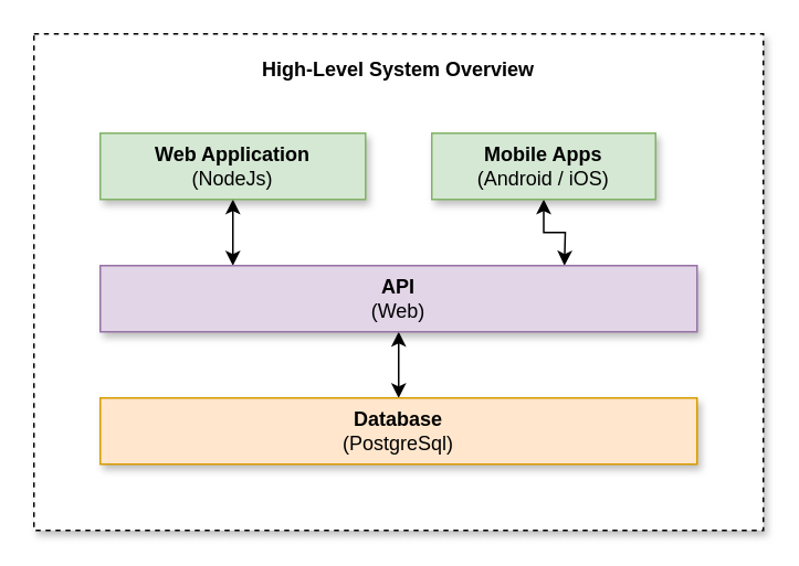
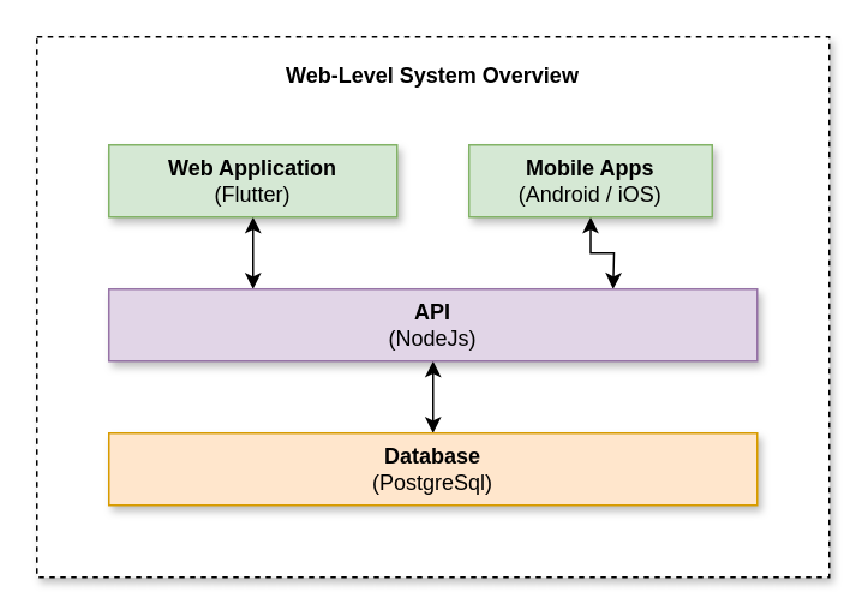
  <mxCell id="0" />
  <mxCell id="1" parent="0" />
- <mxCell id="2" value="&lt;b&gt;High-Level System Overview&lt;/b&gt;" style="rounded=0;whiteSpace=wrap;html=1;dashed=1;verticalAlign=top;spacing=10;shadow=1;" vertex="1" parent="1"><mxGeometry x="20" y="20" width="440" height="300" as="geometry" /></mxCell>
+ <mxCell id="2" value="&lt;b&gt;Web-Level System Overview&lt;/b&gt;" style="rounded=0;whiteSpace=wrap;html=1;dashed=1;verticalAlign=top;spacing=10;shadow=1;" vertex="1" parent="1"><mxGeometry x="20" y="20" width="440" height="300" as="geometry" /></mxCell>
  <mxCell id="3" style="edgeStyle=orthogonalEdgeStyle;rounded=0;orthogonalLoop=1;jettySize=auto;html=1;exitX=0.5;exitY=1;exitDx=0;exitDy=0;startArrow=classic;startFill=1;" parent="1" source="4" edge="1"><mxGeometry relative="1" as="geometry"><mxPoint x="140" y="160" as="targetPoint" /></mxGeometry></mxCell>
- <mxCell id="4" value="&lt;b&gt;Web Application&lt;/b&gt;&lt;br&gt;(NodeJs)" style="rounded=0;whiteSpace=wrap;html=1;fillColor=#d5e8d4;strokeColor=#82b366;shadow=1;" parent="1" vertex="1"><mxGeometry x="60" y="80" width="160" height="40" as="geometry" /></mxCell>
+ <mxCell id="4" value="&lt;b&gt;Web Application&lt;/b&gt;&lt;br&gt;(Flutter)" style="rounded=0;whiteSpace=wrap;html=1;fillColor=#d5e8d4;strokeColor=#82b366;shadow=1;" parent="1" vertex="1"><mxGeometry x="60" y="80" width="160" height="40" as="geometry" /></mxCell>
  <mxCell id="5" style="edgeStyle=orthogonalEdgeStyle;rounded=0;orthogonalLoop=1;jettySize=auto;html=1;exitX=0.5;exitY=1;exitDx=0;exitDy=0;startArrow=classic;startFill=1;" parent="1" source="6" edge="1"><mxGeometry relative="1" as="geometry"><mxPoint x="340" y="160" as="targetPoint" /></mxGeometry></mxCell>
  <mxCell id="6" value="&lt;b&gt;Mobile Apps&lt;/b&gt;&lt;br&gt;(Android / iOS)" style="rounded=0;whiteSpace=wrap;html=1;fillColor=#d5e8d4;strokeColor=#82b366;shadow=1;" parent="1" vertex="1"><mxGeometry x="260" y="80" width="135" height="40" as="geometry" /></mxCell>
  <mxCell id="7" style="edgeStyle=orthogonalEdgeStyle;rounded=0;orthogonalLoop=1;jettySize=auto;html=1;exitX=0.5;exitY=1;exitDx=0;exitDy=0;startArrow=classic;startFill=1;" parent="1" source="8" edge="1"><mxGeometry relative="1" as="geometry"><mxPoint x="240" y="240" as="targetPoint" /></mxGeometry></mxCell>
- <mxCell id="8" value="&lt;b&gt;API&lt;br&gt;&lt;/b&gt;(Web)" style="rounded=0;whiteSpace=wrap;html=1;fillColor=#e1d5e7;strokeColor=#9673a6;shadow=1;" parent="1" vertex="1"><mxGeometry x="60" y="160" width="360" height="40" as="geometry" /></mxCell>
+ <mxCell id="8" value="&lt;b&gt;API&lt;br&gt;&lt;/b&gt;(NodeJs)" style="rounded=0;whiteSpace=wrap;html=1;fillColor=#e1d5e7;strokeColor=#9673a6;shadow=1;" parent="1" vertex="1"><mxGeometry x="60" y="160" width="360" height="40" as="geometry" /></mxCell>
  <mxCell id="9" value="&lt;b&gt;Database&lt;/b&gt;&lt;br&gt;(PostgreSql)" style="rounded=0;whiteSpace=wrap;html=1;fillColor=#ffe6cc;strokeColor=#d79b00;shadow=1;" parent="1" vertex="1"><mxGeometry x="60" y="240" width="360" height="40" as="geometry" /></mxCell>
